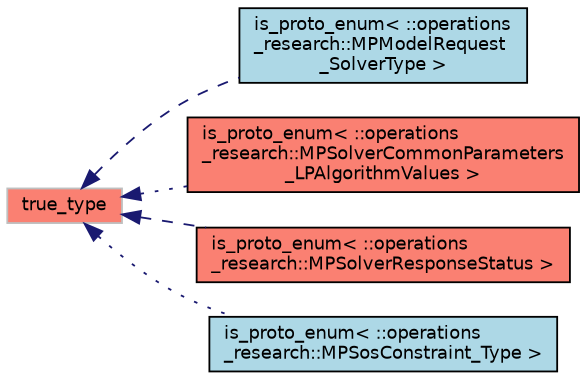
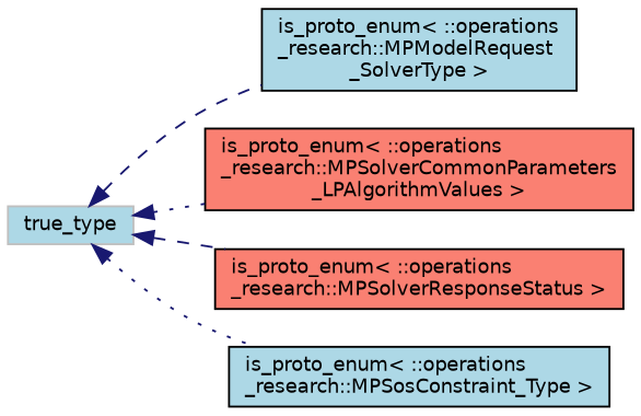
  digraph {
    rankdir=LR
    node [color=black fillcolor=salmon fontname=Helvetica fontsize=10 shape=record style=filled]
    edge [color=midnightblue dir=back fontname=Helvetica fontsize=10 labelfontname=Helvetica labelfontsize=10 style=dashed]
-   n1 [color=grey75 height=0.2 label=true_type width=0.4]
+   n1 [color=grey75 fillcolor=lightblue height=0.2 label=true_type width=0.4]
    n2 [fillcolor=lightblue height=0.2 label="is_proto_enum\< ::operations\l_research::MPModelRequest\l_SolverType \>" width=0.4]
    n3 [height=0.2 label="is_proto_enum\< ::operations\l_research::MPSolverCommonParameters\l_LPAlgorithmValues \>" width=0.4]
    n4 [height=0.2 label="is_proto_enum\< ::operations\l_research::MPSolverResponseStatus \>" width=0.4]
    n5 [fillcolor=lightblue height=0.2 label="is_proto_enum\< ::operations\l_research::MPSosConstraint_Type \>" width=0.4]
    n1 -> n2
    n1 -> n3 [style=dotted]
    n1 -> n4
    n1 -> n5 [style=dotted]
  }
